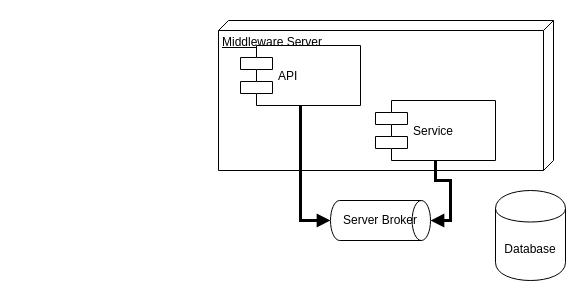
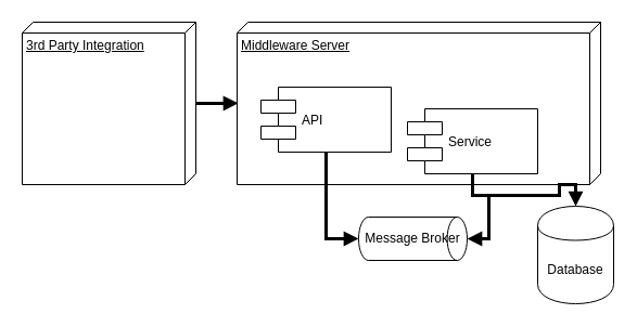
  <mxCell id="0" />
  <mxCell id="1" parent="0" />
+ <mxCell id="2" style="edgeStyle=orthogonalEdgeStyle;rounded=0;orthogonalLoop=1;jettySize=auto;html=1;entryX=0.499;entryY=0.997;entryDx=0;entryDy=0;entryPerimeter=0;endArrow=block;endFill=1;strokeWidth=3;" edge="1" parent="1" source="3" target="4"><mxGeometry relative="1" as="geometry" /></mxCell>
+ <mxCell id="3" value="3rd Party Integration" style="verticalAlign=top;align=left;spacingTop=8;spacingLeft=2;spacingRight=12;shape=cube;size=10;direction=south;fontStyle=4;html=1;" vertex="1" parent="1"><mxGeometry x="20" y="20" width="160" height="150" as="geometry" /></mxCell>
  <mxCell id="4" value="Middleware Server" style="verticalAlign=top;align=left;spacingTop=8;spacingLeft=2;spacingRight=12;shape=cube;size=10;direction=south;fontStyle=4;html=1;" vertex="1" parent="1"><mxGeometry x="218" y="20" width="335" height="150" as="geometry" /></mxCell>
  <mxCell id="5" value="Database" style="shape=cylinder;whiteSpace=wrap;html=1;boundedLbl=1;backgroundOutline=1;" vertex="1" parent="1"><mxGeometry x="495" y="190" width="70" height="90" as="geometry" /></mxCell>
  <mxCell id="6" style="edgeStyle=orthogonalEdgeStyle;rounded=0;orthogonalLoop=1;jettySize=auto;html=1;entryX=0;entryY=0.5;entryDx=0;entryDy=0;entryPerimeter=0;endArrow=block;endFill=1;strokeWidth=3;" edge="1" parent="1" source="7" target="11"><mxGeometry relative="1" as="geometry"><mxPoint x="345.143" y="230.286" as="targetPoint" /></mxGeometry></mxCell>
- <mxCell id="7" value="API" style="shape=component;align=left;spacingLeft=36;" vertex="1" parent="1"><mxGeometry x="240" y="45" width="120" height="60" as="geometry" /></mxCell>
+ <mxCell id="7" value="API" style="shape=component;align=left;spacingLeft=36;" vertex="1" parent="1"><mxGeometry x="240" y="80" width="120" height="60" as="geometry" /></mxCell>
  <mxCell id="8" style="edgeStyle=orthogonalEdgeStyle;rounded=0;orthogonalLoop=1;jettySize=auto;html=1;entryX=1;entryY=0.5;entryDx=0;entryDy=0;entryPerimeter=0;endArrow=block;endFill=1;strokeWidth=3;" edge="1" parent="1" source="10" target="11"><mxGeometry relative="1" as="geometry"><mxPoint x="420" y="220" as="targetPoint" /></mxGeometry></mxCell>
+ <mxCell id="9" style="edgeStyle=orthogonalEdgeStyle;rounded=0;orthogonalLoop=1;jettySize=auto;html=1;entryX=0.5;entryY=0;entryDx=0;entryDy=0;endArrow=block;endFill=1;strokeWidth=3;" edge="1" parent="1" source="10" target="5"><mxGeometry relative="1" as="geometry" /></mxCell>
  <mxCell id="10" value="Service" style="shape=component;align=left;spacingLeft=36;" vertex="1" parent="1"><mxGeometry x="375" y="100" width="120" height="60" as="geometry" /></mxCell>
- <mxCell id="11" value="Server Broker" style="strokeWidth=1;html=1;shape=mxgraph.flowchart.direct_data;whiteSpace=wrap;" vertex="1" parent="1"><mxGeometry x="330" y="200" width="100" height="40" as="geometry" /></mxCell>
+ <mxCell id="11" value="Message Broker" style="strokeWidth=1;html=1;shape=mxgraph.flowchart.direct_data;whiteSpace=wrap;" vertex="1" parent="1"><mxGeometry x="330" y="200" width="100" height="40" as="geometry" /></mxCell>
